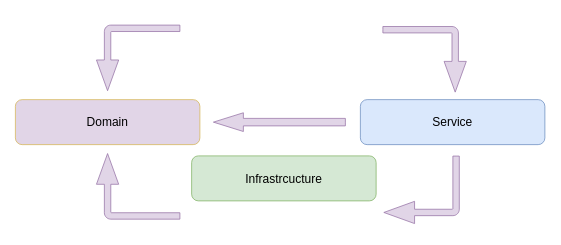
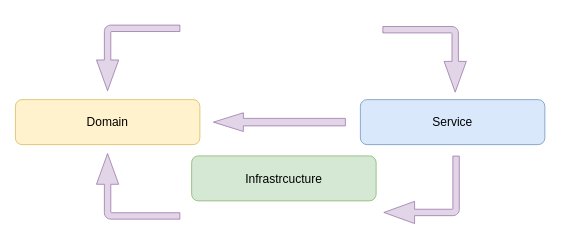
  <mxCell id="0" />
  <mxCell id="1" parent="0" />
  <mxCell id="2" value="&lt;font style=&quot;font-size: 16px&quot;&gt;Service&lt;/font&gt;" style="rounded=1;whiteSpace=wrap;html=1;fillColor=#dae8fc;strokeColor=#6c8ebf;" vertex="1" parent="1"><mxGeometry x="480" y="132" width="246" height="60" as="geometry" /></mxCell>
- <mxCell id="3" value="&lt;font style=&quot;font-size: 16px&quot;&gt;Domain&lt;/font&gt;" style="rounded=1;whiteSpace=wrap;html=1;fillColor=#e1d5e7;strokeColor=#d6b656;" vertex="1" parent="1"><mxGeometry x="20" y="132" width="246" height="60" as="geometry" /></mxCell>
+ <mxCell id="3" value="&lt;font style=&quot;font-size: 16px&quot;&gt;Domain&lt;/font&gt;" style="rounded=1;whiteSpace=wrap;html=1;fillColor=#fff2cc;strokeColor=#d6b656;" vertex="1" parent="1"><mxGeometry x="20" y="132" width="246" height="60" as="geometry" /></mxCell>
  <mxCell id="4" value="&lt;font style=&quot;font-size: 16px&quot;&gt;Infrastrcucture&lt;/font&gt;" style="rounded=1;whiteSpace=wrap;html=1;fillColor=#d5e8d4;strokeColor=#82b366;" vertex="1" parent="1"><mxGeometry x="255" y="207" width="246" height="60" as="geometry" /></mxCell>
  <mxCell id="5" value="" style="html=1;shadow=0;dashed=0;align=center;verticalAlign=middle;shape=mxgraph.arrows2.bendArrow;dy=4.28;dx=41;notch=0;arrowHead=29.63;rounded=1;rotation=90;fillColor=#e1d5e7;strokeColor=#9673a6;" vertex="1" parent="1"><mxGeometry x="521.88" y="22.63" width="87.5" height="111.25" as="geometry" /></mxCell>
  <mxCell id="6" value="" style="html=1;shadow=0;dashed=0;align=center;verticalAlign=middle;shape=mxgraph.arrows2.bendArrow;dy=4.28;dx=41;notch=0;arrowHead=29.63;rounded=1;rotation=-180;fillColor=#e1d5e7;strokeColor=#9673a6;" vertex="1" parent="1"><mxGeometry x="511.26" y="207.25" width="100.64" height="90" as="geometry" /></mxCell>
  <mxCell id="7" value="" style="html=1;shadow=0;dashed=0;align=center;verticalAlign=middle;shape=mxgraph.arrows2.bendArrow;dy=4.28;dx=41;notch=0;arrowHead=29.63;rounded=1;rotation=90;fillColor=#e1d5e7;strokeColor=#9673a6;flipV=1;" vertex="1" parent="1"><mxGeometry x="140" y="20.75" width="87.5" height="111.25" as="geometry" /></mxCell>
  <mxCell id="8" value="" style="html=1;shadow=0;dashed=0;align=center;verticalAlign=middle;shape=mxgraph.arrows2.bendArrow;dy=4.28;dx=41;notch=0;arrowHead=29.63;rounded=1;rotation=-90;fillColor=#e1d5e7;strokeColor=#9673a6;" vertex="1" parent="1"><mxGeometry x="140" y="192" width="87.5" height="111.25" as="geometry" /></mxCell>
  <mxCell id="9" value="" style="html=1;shadow=0;dashed=0;align=center;verticalAlign=middle;shape=mxgraph.arrows2.arrow;dy=0.6;dx=40;flipH=1;notch=0;fillColor=#e1d5e7;strokeColor=#9673a6;" vertex="1" parent="1"><mxGeometry x="284" y="149.5" width="176" height="25" as="geometry" /></mxCell>
